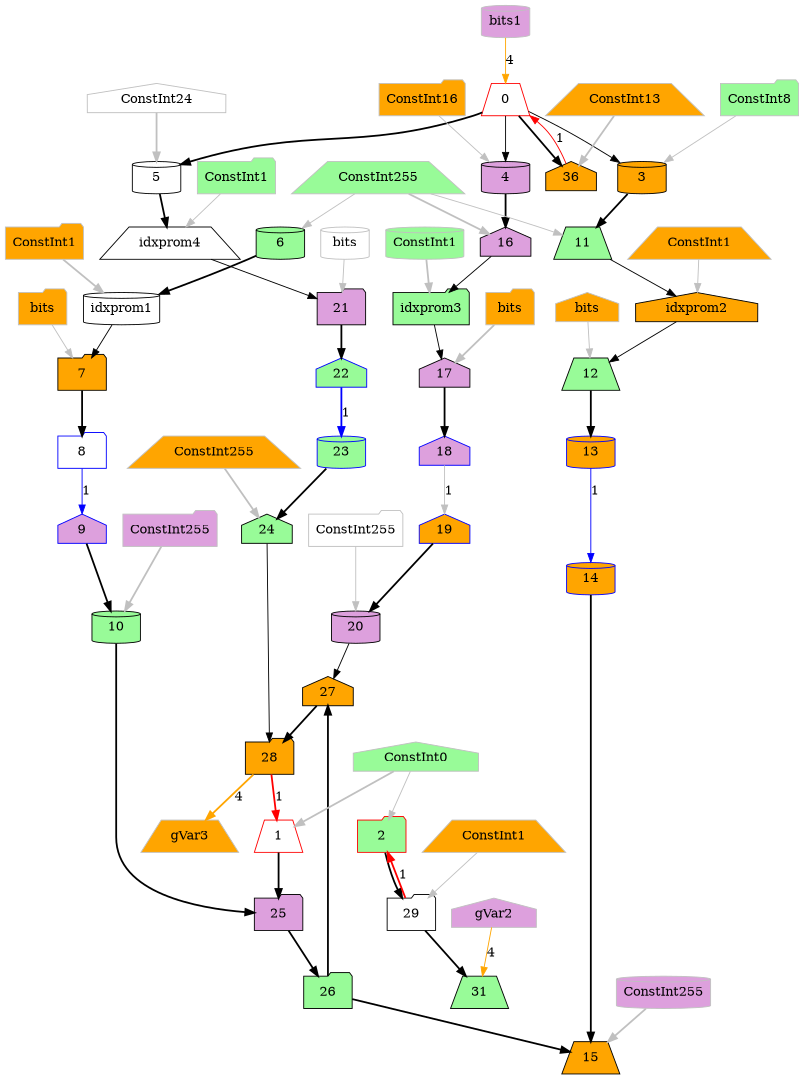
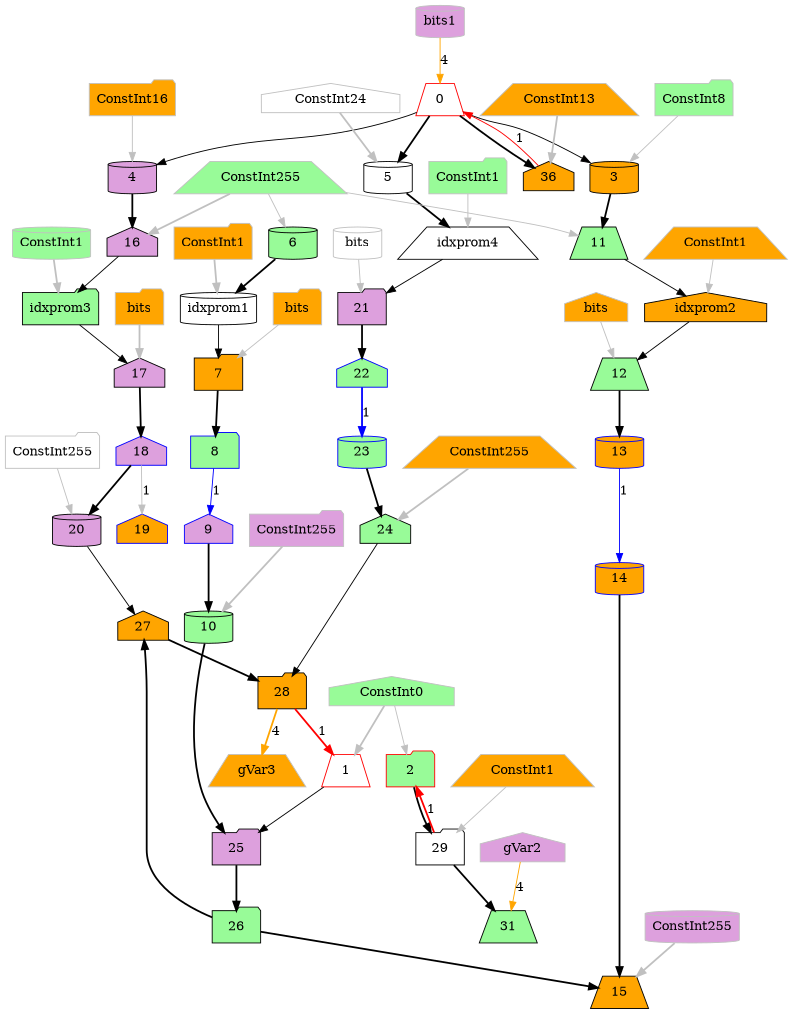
  digraph {
    node [color=black fillcolor=orange shape=folder style=filled]
    edge [style=bold]
    n1 [color=red fillcolor=white label=0 shape=trapezium]
    n2 [label=3 shape=cylinder]
    n3 [fillcolor=plum label=4 shape=cylinder]
    n4 [fillcolor=white label=5 shape=cylinder]
    n5 [label=36 shape=house]
    n6 [fillcolor=palegreen label=11 shape=trapezium]
    n7 [fillcolor=plum label=16 shape=house]
    n8 [fillcolor=white label=idxprom4 shape=trapezium]
    n9 [fillcolor=palegreen label=6 shape=cylinder]
    n10 [fillcolor=white label=idxprom1 shape=cylinder]
    n11 [color=red fillcolor=white label=1 shape=trapezium]
    n12 [fillcolor=plum label=25]
    n13 [fillcolor=palegreen label=26]
    n14 [color=red fillcolor=palegreen label=2]
    n15 [fillcolor=white label=29]
    n16 [fillcolor=palegreen label=31 shape=trapezium]
    n17 [label=idxprom2 shape=house]
    n18 [fillcolor=palegreen label=idxprom3]
    n19 [fillcolor=plum label=21]
    n20 [label=7]
-   n21 [color=blue fillcolor=white label=8]
+   n21 [color=blue fillcolor=palegreen label=8]
    n22 [color=blue fillcolor=plum label=9 shape=house]
    n23 [fillcolor=palegreen label=10 shape=cylinder]
    n24 [fillcolor=palegreen label=12 shape=trapezium]
    n25 [color=blue label=13 shape=cylinder]
    n26 [color=blue label=14 shape=cylinder]
    n27 [label=15 shape=trapezium]
    n28 [label=27 shape=house]
    n29 [fillcolor=plum label=17 shape=house]
    n30 [color=blue fillcolor=plum label=18 shape=house]
    n31 [color=blue label=19 shape=house]
    n32 [fillcolor=plum label=20 shape=cylinder]
    n33 [label=28]
    n34 [color=blue fillcolor=palegreen label=22 shape=house]
    n35 [color=blue fillcolor=palegreen label=23 shape=cylinder]
    n36 [fillcolor=palegreen label=24 shape=house]
    n37 [color=gray label=gVar3 shape=trapezium]
    n38 [color=gray fillcolor=plum label=bits1 shape=cylinder]
    n39 [color=gray fillcolor=palegreen label=ConstInt0 shape=house]
    n40 [color=gray fillcolor=palegreen label=ConstInt8]
    n41 [color=gray label=ConstInt16]
    n42 [color=gray fillcolor=white label=ConstInt24 shape=house]
    n43 [color=gray fillcolor=palegreen label=ConstInt255 shape=trapezium]
    n44 [color=gray label=bits]
    n45 [color=gray label=ConstInt1]
    n46 [color=gray fillcolor=plum label=ConstInt255]
    n47 [color=gray label=bits shape=house]
    n48 [color=gray label=ConstInt1 shape=trapezium]
    n49 [color=gray fillcolor=plum label=ConstInt255 shape=cylinder]
    n50 [color=gray label=bits]
    n51 [color=gray fillcolor=palegreen label=ConstInt1 shape=cylinder]
    n52 [color=gray fillcolor=white label=ConstInt255]
    n53 [color=gray fillcolor=white label=bits shape=cylinder]
    n54 [color=gray fillcolor=palegreen label=ConstInt1]
    n55 [color=gray label=ConstInt255 shape=trapezium]
    n56 [color=gray label=ConstInt1 shape=trapezium]
    n57 [color=gray label=ConstInt13 shape=trapezium]
    n58 [color=gray fillcolor=plum label=gVar2 shape=house]
    n1 -> n2 [style=solid]
    n1 -> n3 [style=solid]
    n1 -> n4
    n1 -> n5
    n2 -> n6
    n3 -> n7
    n4 -> n8
    n5 -> n1 [color=red label=1 style=solid]
    n6 -> n17 [style=solid]
    n7 -> n18 [style=solid]
    n8 -> n19 [style=solid]
    n9 -> n10
    n10 -> n20 [style=solid]
-   n11 -> n12
+   n11 -> n12 [style=solid]
    n12 -> n13
    n13 -> n27
    n13 -> n28
    n14 -> n15
    n15 -> n14 [color=red label=1]
    n15 -> n16
    n17 -> n24 [style=solid]
    n18 -> n29 [style=solid]
    n19 -> n34
    n20 -> n21
    n21 -> n22 [color=blue label=1 style=solid]
    n22 -> n23
    n23 -> n12
    n24 -> n25
    n25 -> n26 [color=blue label=1 style=solid]
    n26 -> n27
    n28 -> n33
    n29 -> n30
    n30 -> n31 [color=gray label=1 style=solid]
-   n31 -> n32
+   n30 -> n32
    n32 -> n28 [style=solid]
    n33 -> n11 [color=red label=1]
    n33 -> n37 [color=orange label=4]
    n34 -> n35 [color=blue label=1]
    n35 -> n36
    n36 -> n33 [style=solid]
    n38 -> n1 [color=orange label=4 style=solid]
    n39 -> n11 [color=gray]
    n39 -> n14 [color=gray style=solid]
    n40 -> n2 [color=gray style=solid]
    n41 -> n3 [color=gray style=solid]
    n42 -> n4 [color=gray]
    n43 -> n6 [color=gray style=solid]
    n43 -> n7 [color=gray]
    n43 -> n9 [color=gray style=solid]
    n44 -> n20 [color=gray style=solid]
    n45 -> n10 [color=gray]
    n46 -> n23 [color=gray]
    n47 -> n24 [color=gray style=solid]
    n48 -> n17 [color=gray style=solid]
    n49 -> n27 [color=gray]
    n50 -> n29 [color=gray]
    n51 -> n18 [color=gray]
    n52 -> n32 [color=gray style=solid]
    n53 -> n19 [color=gray style=solid]
    n54 -> n8 [color=gray style=solid]
    n55 -> n36 [color=gray]
    n56 -> n15 [color=gray style=solid]
    n57 -> n5 [color=gray]
    n58 -> n16 [color=orange label=4 style=solid]
  }
